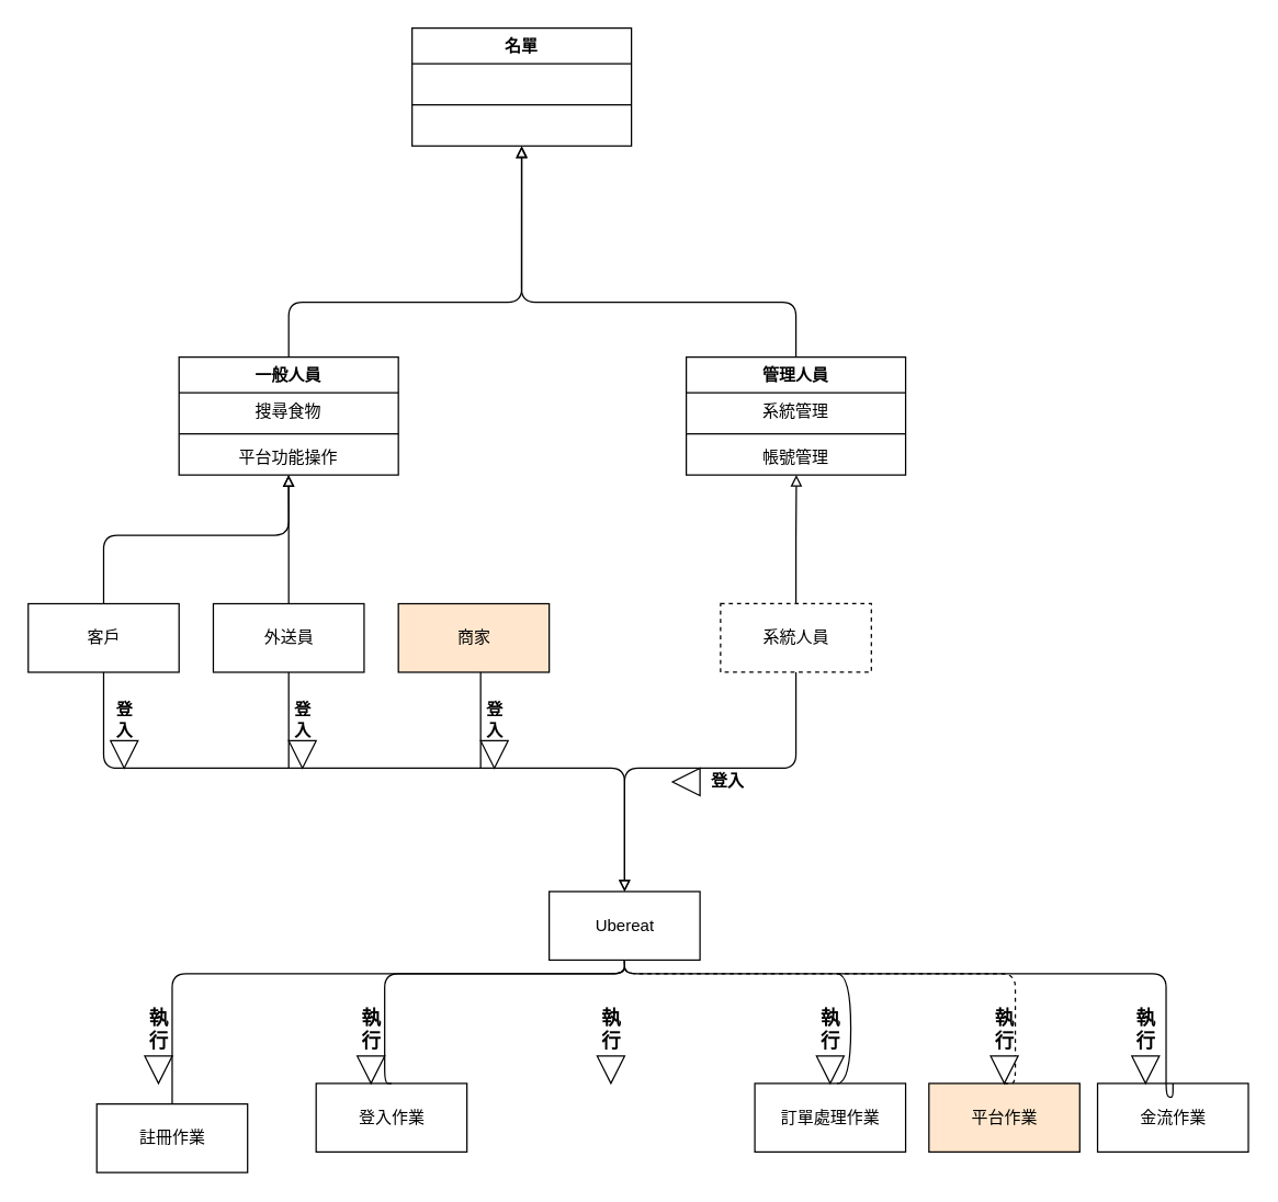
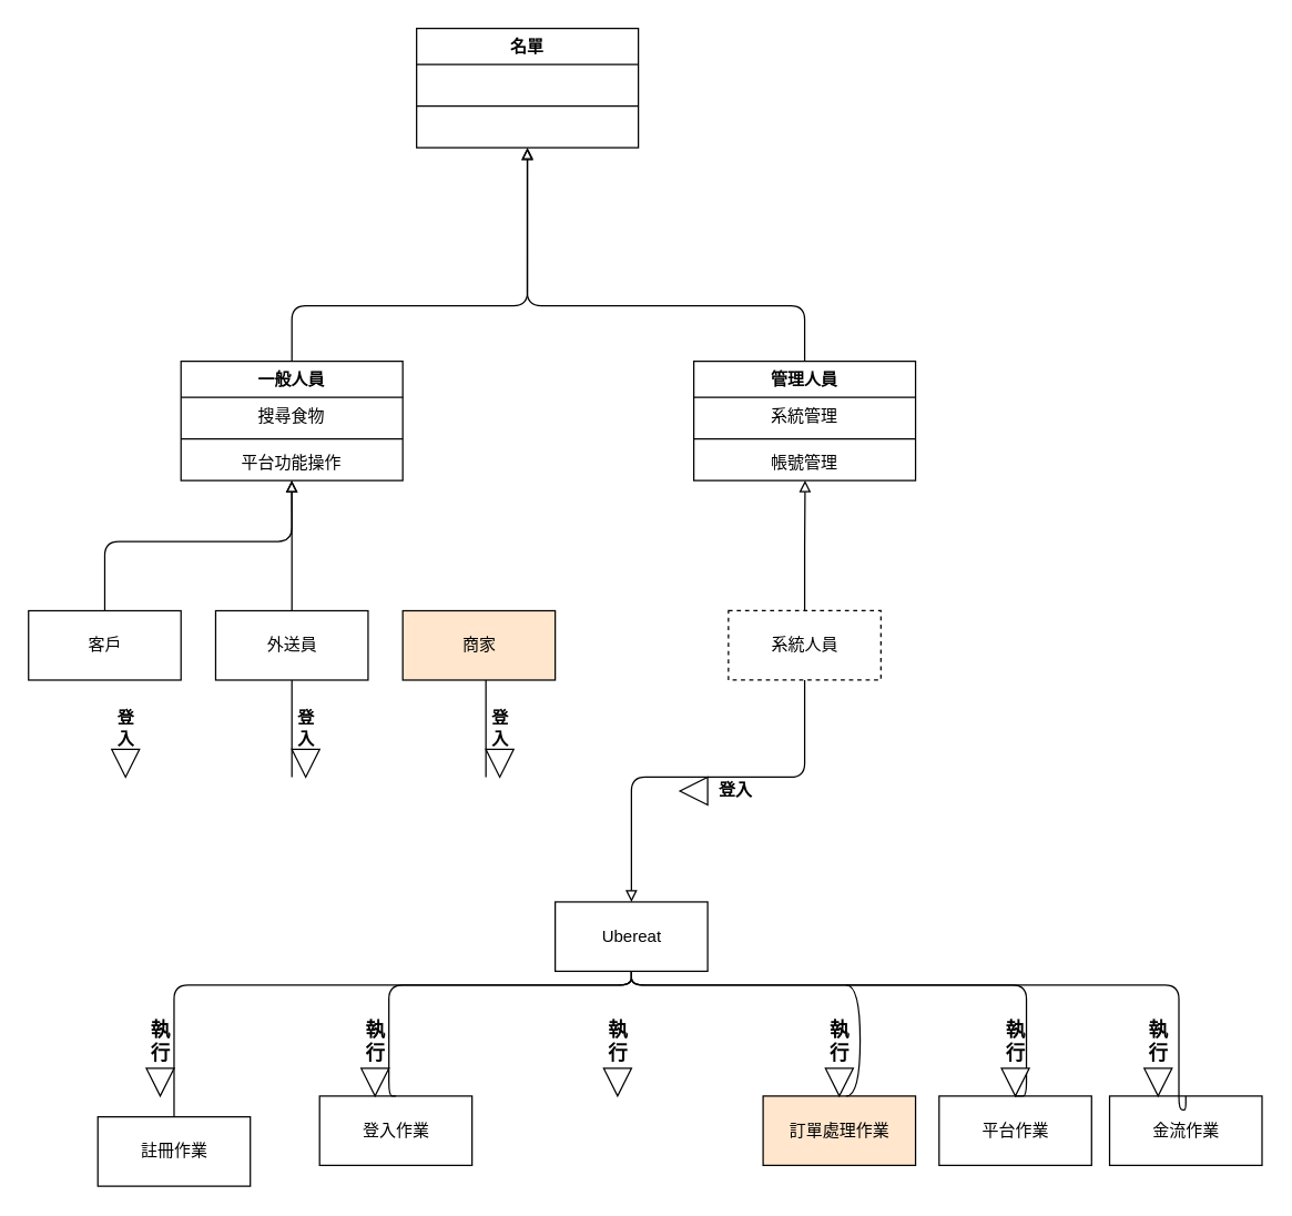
  <mxCell id="0" />
  <mxCell id="1" parent="0" />
  <mxCell id="2" value="名單" style="swimlane;fontStyle=1;align=center;verticalAlign=top;childLayout=stackLayout;horizontal=1;startSize=26;horizontalStack=0;resizeParent=1;resizeParentMax=0;resizeLast=0;collapsible=1;marginBottom=0;" parent="1" vertex="1"><mxGeometry x="300" y="20" width="160" height="86" as="geometry" /></mxCell>
  <mxCell id="3" value=" " style="text;strokeColor=none;fillColor=none;align=left;verticalAlign=top;spacingLeft=4;spacingRight=4;overflow=hidden;rotatable=0;points=[[0,0.5],[1,0.5]];portConstraint=eastwest;" parent="2" vertex="1"><mxGeometry y="26" width="160" height="26" as="geometry" /></mxCell>
  <mxCell id="4" value="" style="line;strokeWidth=1;fillColor=none;align=left;verticalAlign=middle;spacingTop=-1;spacingLeft=3;spacingRight=3;rotatable=0;labelPosition=right;points=[];portConstraint=eastwest;" parent="2" vertex="1"><mxGeometry y="52" width="160" height="8" as="geometry" /></mxCell>
  <mxCell id="5" value=" " style="text;strokeColor=none;fillColor=none;align=left;verticalAlign=top;spacingLeft=4;spacingRight=4;overflow=hidden;rotatable=0;points=[[0,0.5],[1,0.5]];portConstraint=eastwest;" parent="2" vertex="1"><mxGeometry y="60" width="160" height="26" as="geometry" /></mxCell>
  <mxCell id="6" value="管理人員" style="swimlane;fontStyle=1;align=center;verticalAlign=top;childLayout=stackLayout;horizontal=1;startSize=26;horizontalStack=0;resizeParent=1;resizeParentMax=0;resizeLast=0;collapsible=1;marginBottom=0;" parent="1" vertex="1"><mxGeometry x="500" y="260" width="160" height="86" as="geometry"><mxRectangle x="-330" y="-880" width="80" height="26" as="alternateBounds" /></mxGeometry></mxCell>
  <mxCell id="7" value="系統管理" style="text;strokeColor=none;fillColor=none;align=center;verticalAlign=top;spacingLeft=4;spacingRight=4;overflow=hidden;rotatable=0;points=[[0,0.5],[1,0.5]];portConstraint=eastwest;" parent="6" vertex="1"><mxGeometry y="26" width="160" height="26" as="geometry" /></mxCell>
  <mxCell id="8" value="" style="line;strokeWidth=1;fillColor=none;align=left;verticalAlign=middle;spacingTop=-1;spacingLeft=3;spacingRight=3;rotatable=0;labelPosition=right;points=[];portConstraint=eastwest;" parent="6" vertex="1"><mxGeometry y="52" width="160" height="8" as="geometry" /></mxCell>
  <mxCell id="9" value="帳號管理" style="text;strokeColor=none;fillColor=none;align=center;verticalAlign=top;spacingLeft=4;spacingRight=4;overflow=hidden;rotatable=0;points=[[0,0.5],[1,0.5]];portConstraint=eastwest;" parent="6" vertex="1"><mxGeometry y="60" width="160" height="26" as="geometry" /></mxCell>
  <mxCell id="10" value="一般人員" style="swimlane;fontStyle=1;align=center;verticalAlign=top;childLayout=stackLayout;horizontal=1;startSize=26;horizontalStack=0;resizeParent=1;resizeParentMax=0;resizeLast=0;collapsible=1;marginBottom=0;" parent="1" vertex="1"><mxGeometry x="130" y="260" width="160" height="86" as="geometry" /></mxCell>
  <mxCell id="11" value="搜尋食物" style="text;strokeColor=none;fillColor=none;align=center;verticalAlign=top;spacingLeft=4;spacingRight=4;overflow=hidden;rotatable=0;points=[[0,0.5],[1,0.5]];portConstraint=eastwest;" parent="10" vertex="1"><mxGeometry y="26" width="160" height="26" as="geometry" /></mxCell>
  <mxCell id="12" value="" style="line;strokeWidth=1;fillColor=none;align=left;verticalAlign=middle;spacingTop=-1;spacingLeft=3;spacingRight=3;rotatable=0;labelPosition=right;points=[];portConstraint=eastwest;" parent="10" vertex="1"><mxGeometry y="52" width="160" height="8" as="geometry" /></mxCell>
  <mxCell id="13" value="平台功能操作" style="text;strokeColor=none;fillColor=none;align=center;verticalAlign=top;spacingLeft=4;spacingRight=4;overflow=hidden;rotatable=0;points=[[0,0.5],[1,0.5]];portConstraint=eastwest;" parent="10" vertex="1"><mxGeometry y="60" width="160" height="26" as="geometry" /></mxCell>
  <mxCell id="14" value="外送員" style="html=1;" parent="1" vertex="1"><mxGeometry x="155" y="440" width="110" height="50" as="geometry" /></mxCell>
  <mxCell id="15" value="商家" style="html=1;fillColor=#ffe6cc;" parent="1" vertex="1"><mxGeometry x="290" y="440" width="110" height="50" as="geometry" /></mxCell>
  <mxCell id="16" value="客戶" style="html=1;" parent="1" vertex="1"><mxGeometry x="20" y="440" width="110" height="50" as="geometry" /></mxCell>
  <mxCell id="17" style="edgeStyle=orthogonalEdgeStyle;rounded=0;orthogonalLoop=1;jettySize=auto;html=1;entryX=0.502;entryY=1;entryDx=0;entryDy=0;entryPerimeter=0;endArrow=block;endFill=0;" parent="1" source="18" target="9" edge="1"><mxGeometry relative="1" as="geometry" /></mxCell>
  <mxCell id="18" value="系統人員" style="html=1;dashed=1;" parent="1" vertex="1"><mxGeometry x="525" y="440" width="110" height="50" as="geometry" /></mxCell>
  <mxCell id="19" value="Ubereat" style="html=1;" parent="1" vertex="1"><mxGeometry x="400" y="650" width="110" height="50" as="geometry" /></mxCell>
  <mxCell id="20" style="edgeStyle=orthogonalEdgeStyle;rounded=1;orthogonalLoop=1;jettySize=auto;html=1;exitX=0.5;exitY=0;exitDx=0;exitDy=0;endArrow=block;endFill=0;entryX=0.5;entryY=1;entryDx=0;entryDy=0;" parent="1" source="10" target="2" edge="1"><mxGeometry relative="1" as="geometry"><Array as="points"><mxPoint x="380" y="220" /><mxPoint x="750" y="220" /></Array><mxPoint x="630" y="229" as="sourcePoint" /><mxPoint x="750" y="190" as="targetPoint" /></mxGeometry></mxCell>
  <mxCell id="21" style="edgeStyle=orthogonalEdgeStyle;rounded=1;orthogonalLoop=1;jettySize=auto;html=1;exitX=0.5;exitY=0;exitDx=0;exitDy=0;endArrow=block;endFill=0;entryX=0.499;entryY=1.019;entryDx=0;entryDy=0;entryPerimeter=0;" parent="1" source="6" target="5" edge="1"><mxGeometry relative="1" as="geometry"><Array as="points"><mxPoint x="580" y="220" /><mxPoint x="380" y="220" /></Array><mxPoint x="730" y="270" as="sourcePoint" /><mxPoint x="750" y="210" as="targetPoint" /></mxGeometry></mxCell>
  <mxCell id="22" style="edgeStyle=orthogonalEdgeStyle;rounded=1;orthogonalLoop=1;jettySize=auto;html=1;endArrow=block;endFill=0;entryX=0.5;entryY=1;entryDx=0;entryDy=0;exitX=0.5;exitY=0;exitDx=0;exitDy=0;" parent="1" source="16" target="10" edge="1"><mxGeometry relative="1" as="geometry"><Array as="points"><mxPoint x="75" y="390" /><mxPoint x="210" y="390" /></Array><mxPoint x="80" y="430" as="sourcePoint" /><mxPoint x="440" y="346" as="targetPoint" /></mxGeometry></mxCell>
  <mxCell id="23" style="edgeStyle=orthogonalEdgeStyle;rounded=1;orthogonalLoop=1;jettySize=auto;html=1;exitX=0.5;exitY=0;exitDx=0;exitDy=0;endArrow=block;endFill=0;entryX=0.499;entryY=1.009;entryDx=0;entryDy=0;entryPerimeter=0;" parent="1" source="14" target="13" edge="1"><mxGeometry relative="1" as="geometry"><Array as="points"><mxPoint x="210" y="380" /></Array><mxPoint x="220" y="420" as="sourcePoint" /><mxPoint x="210" y="390" as="targetPoint" /></mxGeometry></mxCell>
- <mxCell id="24" style="edgeStyle=orthogonalEdgeStyle;rounded=1;orthogonalLoop=1;jettySize=auto;html=1;exitX=0.5;exitY=1;exitDx=0;exitDy=0;endArrow=block;endFill=0;entryX=0.5;entryY=0;entryDx=0;entryDy=0;" parent="1" source="16" target="19" edge="1"><mxGeometry relative="1" as="geometry"><Array as="points"><mxPoint x="75" y="560" /><mxPoint x="455" y="560" /></Array><mxPoint x="209.57" y="612.74" as="sourcePoint" /><mxPoint x="70.01" y="519.002" as="targetPoint" /></mxGeometry></mxCell>
  <mxCell id="25" value="" style="endArrow=none;html=1;rounded=0;entryX=0.5;entryY=1;entryDx=0;entryDy=0;" parent="1" target="14" edge="1"><mxGeometry width="50" height="50" relative="1" as="geometry"><mxPoint x="210" y="560" as="sourcePoint" /><mxPoint x="290" y="520" as="targetPoint" /></mxGeometry></mxCell>
  <mxCell id="26" value="" style="endArrow=none;html=1;rounded=0;entryX=0.5;entryY=1;entryDx=0;entryDy=0;" parent="1" edge="1"><mxGeometry width="50" height="50" relative="1" as="geometry"><mxPoint x="350" y="560" as="sourcePoint" /><mxPoint x="350" y="490" as="targetPoint" /></mxGeometry></mxCell>
  <mxCell id="27" style="edgeStyle=orthogonalEdgeStyle;rounded=1;orthogonalLoop=1;jettySize=auto;html=1;exitX=0.5;exitY=1;exitDx=0;exitDy=0;endArrow=block;endFill=0;entryX=0.5;entryY=0;entryDx=0;entryDy=0;" parent="1" source="18" target="19" edge="1"><mxGeometry relative="1" as="geometry"><Array as="points"><mxPoint x="580" y="560" /><mxPoint x="455" y="560" /></Array><mxPoint x="550" y="510" as="sourcePoint" /><mxPoint x="930" y="670" as="targetPoint" /></mxGeometry></mxCell>
  <mxCell id="28" value="註冊作業" style="html=1;" parent="1" vertex="1"><mxGeometry x="70" y="805" width="110" height="50" as="geometry" /></mxCell>
  <mxCell id="29" value="登入作業" style="html=1;" parent="1" vertex="1"><mxGeometry x="230" y="790" width="110" height="50" as="geometry" /></mxCell>
- <mxCell id="30" value="平台作業" style="html=1;fillColor=#ffe6cc;" parent="1" vertex="1"><mxGeometry x="677" y="790" width="110" height="50" as="geometry" /></mxCell>
+ <mxCell id="30" value="平台作業" style="html=1;" parent="1" vertex="1"><mxGeometry x="677" y="790" width="110" height="50" as="geometry" /></mxCell>
  <mxCell id="31" value="金流作業" style="html=1;" parent="1" vertex="1"><mxGeometry x="800" y="790" width="110" height="50" as="geometry" /></mxCell>
  <mxCell id="32" style="edgeStyle=orthogonalEdgeStyle;rounded=1;orthogonalLoop=1;jettySize=auto;html=1;exitX=0.5;exitY=1;exitDx=0;exitDy=0;endArrow=none;endFill=0;entryX=0.5;entryY=0;entryDx=0;entryDy=0;" parent="1" source="19" target="28" edge="1"><mxGeometry relative="1" as="geometry"><Array as="points"><mxPoint x="455" y="710" /><mxPoint x="125" y="710" /></Array><mxPoint x="245" y="630" as="sourcePoint" /><mxPoint x="120" y="790" as="targetPoint" /></mxGeometry></mxCell>
  <mxCell id="33" style="edgeStyle=orthogonalEdgeStyle;rounded=1;orthogonalLoop=1;jettySize=auto;html=1;exitX=0.5;exitY=1;exitDx=0;exitDy=0;endArrow=none;endFill=0;entryX=0.5;entryY=0;entryDx=0;entryDy=0;" parent="1" source="19" target="29" edge="1"><mxGeometry relative="1" as="geometry"><Array as="points"><mxPoint x="455" y="710" /><mxPoint x="280" y="710" /><mxPoint x="280" y="790" /></Array><mxPoint x="465" y="710" as="sourcePoint" /><mxPoint x="135" y="800" as="targetPoint" /></mxGeometry></mxCell>
- <mxCell id="34" style="edgeStyle=orthogonalEdgeStyle;rounded=1;orthogonalLoop=1;jettySize=auto;html=1;exitX=0.5;exitY=1;exitDx=0;exitDy=0;endArrow=none;endFill=0;entryX=0.5;entryY=0;entryDx=0;entryDy=0;dashed=1;" parent="1" source="19" target="30" edge="1"><mxGeometry relative="1" as="geometry"><Array as="points"><mxPoint x="455" y="710" /><mxPoint x="740" y="710" /><mxPoint x="740" y="790" /><mxPoint x="735" y="790" /></Array><mxPoint x="465" y="710" as="sourcePoint" /><mxPoint x="465" y="800" as="targetPoint" /></mxGeometry></mxCell>
+ <mxCell id="34" style="edgeStyle=orthogonalEdgeStyle;rounded=1;orthogonalLoop=1;jettySize=auto;html=1;exitX=0.5;exitY=1;exitDx=0;exitDy=0;endArrow=none;endFill=0;entryX=0.5;entryY=0;entryDx=0;entryDy=0;" parent="1" source="19" target="30" edge="1"><mxGeometry relative="1" as="geometry"><Array as="points"><mxPoint x="455" y="710" /><mxPoint x="740" y="710" /><mxPoint x="740" y="790" /><mxPoint x="735" y="790" /></Array><mxPoint x="465" y="710" as="sourcePoint" /><mxPoint x="465" y="800" as="targetPoint" /></mxGeometry></mxCell>
  <mxCell id="35" style="edgeStyle=orthogonalEdgeStyle;rounded=1;orthogonalLoop=1;jettySize=auto;html=1;endArrow=none;endFill=0;entryX=0.5;entryY=0;entryDx=0;entryDy=0;exitX=0.5;exitY=1;exitDx=0;exitDy=0;" parent="1" source="19" target="31" edge="1"><mxGeometry relative="1" as="geometry"><Array as="points"><mxPoint x="455" y="710" /><mxPoint x="850" y="710" /><mxPoint x="850" y="800" /></Array><mxPoint x="460" y="700" as="sourcePoint" /><mxPoint x="475" y="810" as="targetPoint" /></mxGeometry></mxCell>
  <mxCell id="36" value="" style="triangle;whiteSpace=wrap;html=1;rotation=90;" parent="1" vertex="1"><mxGeometry x="105" y="770" width="20" height="20" as="geometry" /></mxCell>
  <mxCell id="37" value="" style="triangle;whiteSpace=wrap;html=1;rotation=90;" parent="1" vertex="1"><mxGeometry x="260" y="770" width="20" height="20" as="geometry" /></mxCell>
  <mxCell id="38" value="" style="triangle;whiteSpace=wrap;html=1;rotation=90;" parent="1" vertex="1"><mxGeometry x="435" y="770" width="20" height="20" as="geometry" /></mxCell>
  <mxCell id="39" value="" style="triangle;whiteSpace=wrap;html=1;rotation=90;" parent="1" vertex="1"><mxGeometry x="722" y="770" width="20" height="20" as="geometry" /></mxCell>
  <mxCell id="40" value="" style="triangle;whiteSpace=wrap;html=1;rotation=90;" parent="1" vertex="1"><mxGeometry x="825" y="770" width="20" height="20" as="geometry" /></mxCell>
  <mxCell id="41" value="" style="triangle;whiteSpace=wrap;html=1;rotation=90;" parent="1" vertex="1"><mxGeometry x="80" y="540" width="20" height="20" as="geometry" /></mxCell>
  <mxCell id="42" value="" style="triangle;whiteSpace=wrap;html=1;rotation=90;" parent="1" vertex="1"><mxGeometry x="210" y="540" width="20" height="20" as="geometry" /></mxCell>
  <mxCell id="43" value="" style="triangle;whiteSpace=wrap;html=1;rotation=90;" parent="1" vertex="1"><mxGeometry x="350" y="540" width="20" height="20" as="geometry" /></mxCell>
  <mxCell id="44" value="" style="triangle;whiteSpace=wrap;html=1;rotation=-180;" parent="1" vertex="1"><mxGeometry x="490" y="560" width="20" height="20" as="geometry" /></mxCell>
  <mxCell id="45" value="&lt;b&gt;登&lt;br&gt;入&lt;/b&gt;" style="text;html=1;align=center;verticalAlign=middle;resizable=0;points=[];autosize=1;strokeColor=none;fillColor=none;" parent="1" vertex="1"><mxGeometry x="75" y="510" width="30" height="30" as="geometry" /></mxCell>
  <mxCell id="46" value="&lt;b&gt;登&lt;br&gt;入&lt;/b&gt;" style="text;html=1;align=center;verticalAlign=middle;resizable=0;points=[];autosize=1;strokeColor=none;fillColor=none;" parent="1" vertex="1"><mxGeometry x="205" y="510" width="30" height="30" as="geometry" /></mxCell>
  <mxCell id="47" value="&lt;b&gt;登&lt;br&gt;入&lt;/b&gt;" style="text;html=1;align=center;verticalAlign=middle;resizable=0;points=[];autosize=1;strokeColor=none;fillColor=none;" parent="1" vertex="1"><mxGeometry x="345" y="510" width="30" height="30" as="geometry" /></mxCell>
  <mxCell id="48" value="&lt;b&gt;登入&lt;/b&gt;" style="text;html=1;align=center;verticalAlign=middle;resizable=0;points=[];autosize=1;strokeColor=none;fillColor=none;" parent="1" vertex="1"><mxGeometry x="510" y="560" width="40" height="20" as="geometry" /></mxCell>
  <mxCell id="49" value="&lt;b style=&quot;line-height: 1.2;&quot;&gt;&lt;font style=&quot;font-size: 14px;&quot;&gt;執&lt;br&gt;行&lt;/font&gt;&lt;/b&gt;" style="text;html=1;align=center;verticalAlign=middle;resizable=0;points=[];autosize=1;strokeColor=none;fillColor=none;" parent="1" vertex="1"><mxGeometry x="100" y="730" width="30" height="40" as="geometry" /></mxCell>
  <mxCell id="50" value="&lt;b style=&quot;line-height: 1.2;&quot;&gt;&lt;font style=&quot;font-size: 14px;&quot;&gt;執&lt;br&gt;行&lt;/font&gt;&lt;/b&gt;" style="text;html=1;align=center;verticalAlign=middle;resizable=0;points=[];autosize=1;strokeColor=none;fillColor=none;" parent="1" vertex="1"><mxGeometry x="255" y="730" width="30" height="40" as="geometry" /></mxCell>
  <mxCell id="51" value="&lt;b style=&quot;line-height: 1.2;&quot;&gt;&lt;font style=&quot;font-size: 14px;&quot;&gt;執&lt;br&gt;行&lt;/font&gt;&lt;/b&gt;" style="text;html=1;align=center;verticalAlign=middle;resizable=0;points=[];autosize=1;strokeColor=none;fillColor=none;" parent="1" vertex="1"><mxGeometry x="430" y="730" width="30" height="40" as="geometry" /></mxCell>
  <mxCell id="52" value="&lt;b style=&quot;line-height: 1.2;&quot;&gt;&lt;font style=&quot;font-size: 14px;&quot;&gt;執&lt;br&gt;行&lt;/font&gt;&lt;/b&gt;" style="text;html=1;align=center;verticalAlign=middle;resizable=0;points=[];autosize=1;strokeColor=none;fillColor=none;" parent="1" vertex="1"><mxGeometry x="717" y="730" width="30" height="40" as="geometry" /></mxCell>
  <mxCell id="53" value="&lt;b style=&quot;line-height: 1.2;&quot;&gt;&lt;font style=&quot;font-size: 14px;&quot;&gt;執&lt;br&gt;行&lt;/font&gt;&lt;/b&gt;" style="text;html=1;align=center;verticalAlign=middle;resizable=0;points=[];autosize=1;strokeColor=none;fillColor=none;" parent="1" vertex="1"><mxGeometry x="820" y="730" width="30" height="40" as="geometry" /></mxCell>
- <mxCell id="54" value="訂單處理作業" style="html=1;" vertex="1" parent="1"><mxGeometry x="550" y="790" width="110" height="50" as="geometry" /></mxCell>
+ <mxCell id="54" value="訂單處理作業" style="html=1;fillColor=#ffe6cc;" vertex="1" parent="1"><mxGeometry x="550" y="790" width="110" height="50" as="geometry" /></mxCell>
  <mxCell id="55" value="&lt;b style=&quot;line-height: 1.2;&quot;&gt;&lt;font style=&quot;font-size: 14px;&quot;&gt;執&lt;br&gt;行&lt;/font&gt;&lt;/b&gt;" style="text;html=1;align=center;verticalAlign=middle;resizable=0;points=[];autosize=1;strokeColor=none;fillColor=none;" vertex="1" parent="1"><mxGeometry x="590" y="730" width="30" height="40" as="geometry" /></mxCell>
  <mxCell id="56" value="" style="triangle;whiteSpace=wrap;html=1;rotation=90;" vertex="1" parent="1"><mxGeometry x="595" y="770" width="20" height="20" as="geometry" /></mxCell>
  <mxCell id="57" value="" style="shape=requiredInterface;html=1;verticalLabelPosition=bottom;sketch=0;" vertex="1" parent="1"><mxGeometry x="610" y="710" width="10" height="80" as="geometry" /></mxCell>
